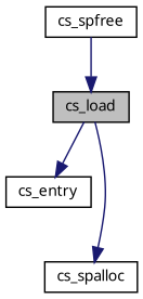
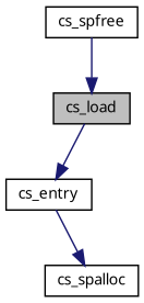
  digraph {
    rankdir=TB
    node [color=black fillcolor=white fontname="FreeSans.ttf" fontsize=10 shape=record style=filled]
    edge [color=midnightblue fontname="FreeSans.ttf" fontsize=10 labelfontname="FreeSans.ttf" labelfontsize=10 style=solid]
    n1 [fillcolor=grey75 fontcolor=black height=0.2 label=cs_load width=0.4]
    n2 [height=0.2 label=cs_entry width=0.4]
    n3 [height=0.2 label=cs_spalloc width=0.4]
    n4 [height=0.2 label=cs_spfree width=0.4]
    n1 -> n2
-   n1 -> n3
+   n2 -> n3
    n4 -> n1
  }
